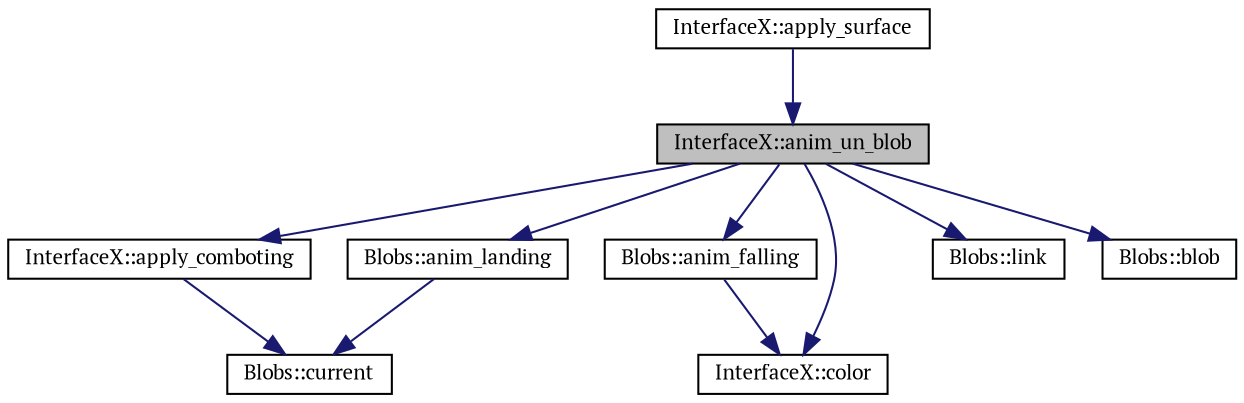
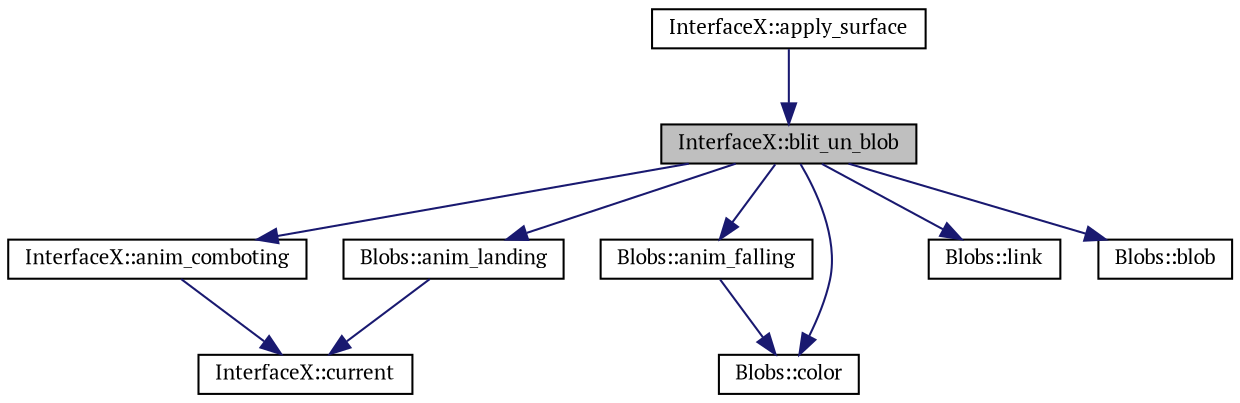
  digraph {
    fontname="PT Serif"
    rankdir=TB
    node [color=black fontname="PT Serif" fontsize=10 shape=record]
    edge [color=midnightblue fontname="PT Serif" fontsize=10 labelfontname=Helvetica labelfontsize=10 style=solid]
-   n1 [fillcolor=grey75 fontcolor=black height=0.2 label="InterfaceX::anim_un_blob" style=filled width=0.4]
-   n2 [height=0.2 label="InterfaceX::apply_comboting" width=0.4]
+   n1 [fillcolor=grey75 fontcolor=black height=0.2 label="InterfaceX::blit_un_blob" style=filled width=0.4]
+   n2 [height=0.2 label="InterfaceX::anim_comboting" width=0.4]
    n3 [height=0.2 label="Blobs::anim_falling" width=0.4]
-   n4 [height=0.2 label="InterfaceX::color" width=0.4]
+   n4 [height=0.2 label="Blobs::color" width=0.4]
    n5 [height=0.2 label="Blobs::anim_landing" width=0.4]
    n6 [height=0.2 label="Blobs::link" width=0.4]
    n7 [height=0.2 label="Blobs::blob" width=0.4]
-   n8 [height=0.2 label="Blobs::current" width=0.4]
+   n8 [height=0.2 label="InterfaceX::current" width=0.4]
    n9 [height=0.2 label="InterfaceX::apply_surface" width=0.4]
    n1 -> n2
    n1 -> n3
    n1 -> n4
    n1 -> n5
    n1 -> n6
    n1 -> n7
    n2 -> n8
    n3 -> n4
    n5 -> n8
    n9 -> n1
  }
